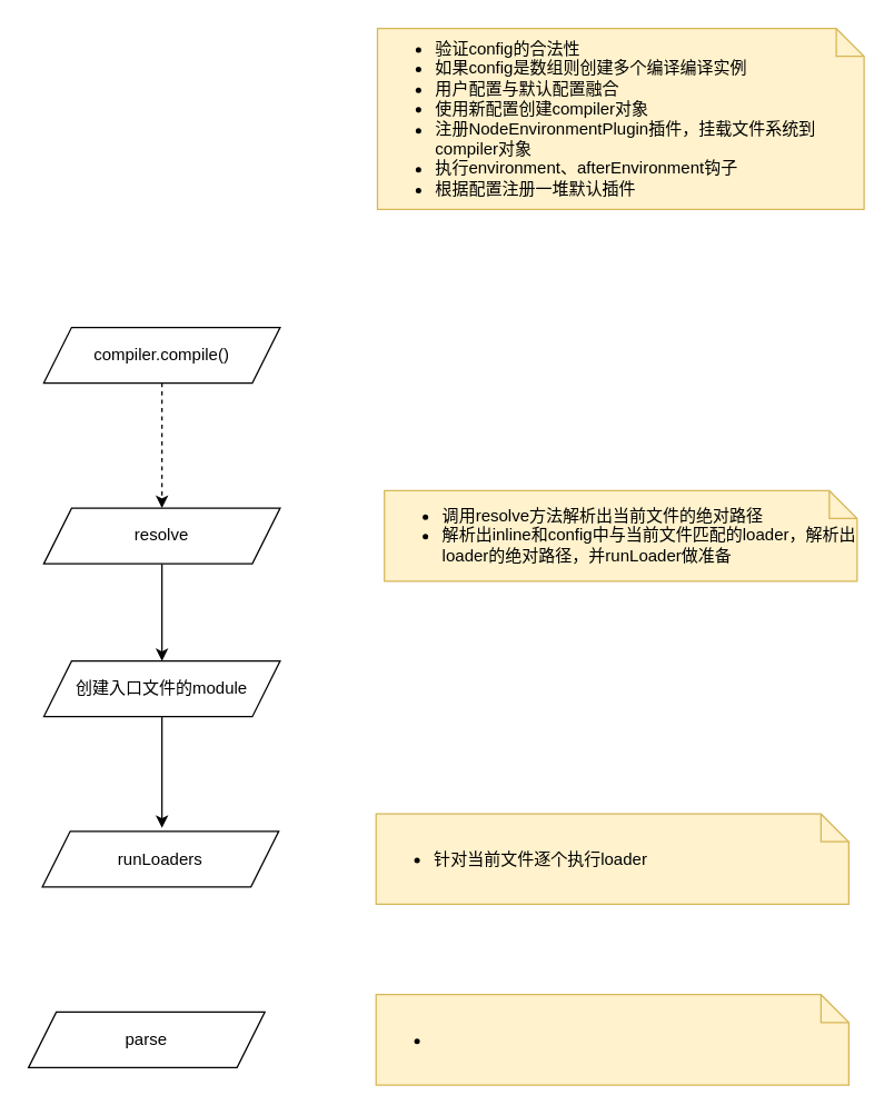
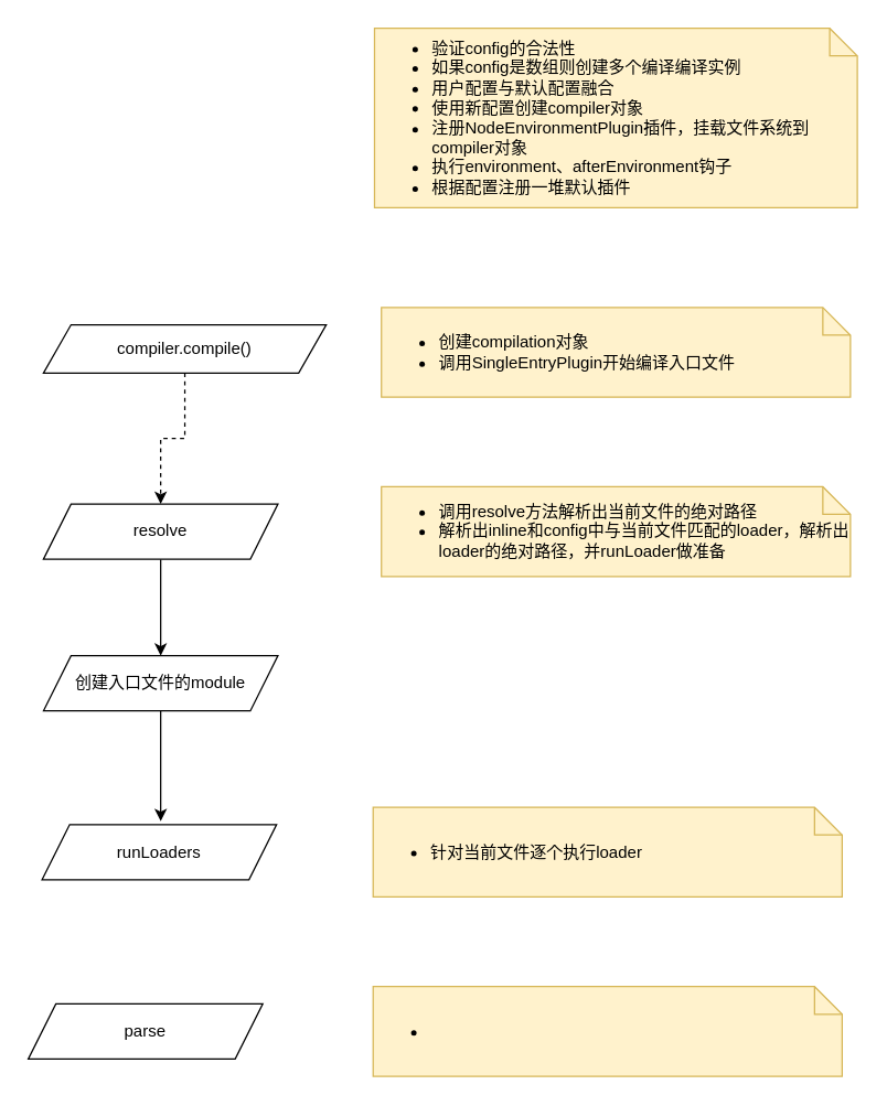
  <mxCell id="0" />
  <mxCell id="1" parent="0" />
  <mxCell id="2" value="&lt;ul&gt;&lt;li&gt;&lt;span&gt;验证config的合法性&lt;/span&gt;&lt;/li&gt;&lt;li&gt;&lt;span&gt;如果config是数组则创建多个编译编译实例&lt;/span&gt;&lt;/li&gt;&lt;li&gt;&lt;span&gt;用户配置与默认配置融合&lt;/span&gt;&lt;/li&gt;&lt;li&gt;&lt;span&gt;使用新配置创建compiler对象&lt;/span&gt;&lt;/li&gt;&lt;li&gt;注册NodeEnvironmentPlugin插件，挂载文件系统到compiler对象&lt;/li&gt;&lt;li&gt;执行environment、afterEnvironment钩子&lt;/li&gt;&lt;li&gt;根据配置注册一堆默认插件&lt;/li&gt;&lt;/ul&gt;" style="shape=note;size=20;whiteSpace=wrap;html=1;fillColor=#fff2cc;strokeColor=#d6b656;align=left;" vertex="1" parent="1"><mxGeometry x="271" y="20" width="350" height="130" as="geometry" /></mxCell>
  <mxCell id="3" style="edgeStyle=orthogonalEdgeStyle;rounded=0;orthogonalLoop=1;jettySize=auto;html=1;entryX=0.5;entryY=0;entryDx=0;entryDy=0;dashed=1;" edge="1" parent="1" source="4" target="7"><mxGeometry relative="1" as="geometry" /></mxCell>
- <mxCell id="4" value="compiler.compile()" style="shape=parallelogram;perimeter=parallelogramPerimeter;whiteSpace=wrap;html=1;fixedSize=1;" vertex="1" parent="1"><mxGeometry x="31" y="235" width="170" height="40" as="geometry" /></mxCell>
+ <mxCell id="4" value="compiler.compile()" style="shape=parallelogram;perimeter=parallelogramPerimeter;whiteSpace=wrap;html=1;fixedSize=1;" vertex="1" parent="1"><mxGeometry x="31" y="235" width="205" height="35" as="geometry" /></mxCell>
+ <mxCell id="5" value="&lt;ul&gt;&lt;li&gt;创建compilation对象&lt;/li&gt;&lt;li&gt;调用SingleEntryPlugin开始编译入口文件&lt;/li&gt;&lt;/ul&gt;" style="shape=note;size=20;whiteSpace=wrap;html=1;fillColor=#fff2cc;strokeColor=#d6b656;align=left;" vertex="1" parent="1"><mxGeometry x="276" y="222.5" width="340" height="65" as="geometry" /></mxCell>
  <mxCell id="6" style="edgeStyle=orthogonalEdgeStyle;rounded=0;orthogonalLoop=1;jettySize=auto;html=1;entryX=0.5;entryY=0;entryDx=0;entryDy=0;" edge="1" parent="1" source="7" target="14"><mxGeometry relative="1" as="geometry" /></mxCell>
  <mxCell id="7" value="resolve" style="shape=parallelogram;perimeter=parallelogramPerimeter;whiteSpace=wrap;html=1;fixedSize=1;" vertex="1" parent="1"><mxGeometry x="31" y="365" width="170" height="40" as="geometry" /></mxCell>
  <mxCell id="8" value="&lt;ul&gt;&lt;li&gt;调用resolve方法解析出当前文件的绝对路径&lt;/li&gt;&lt;li&gt;解析出inline和config中与当前文件匹配的loader，解析出loader的绝对路径，并runLoader做准备&lt;/li&gt;&lt;/ul&gt;" style="shape=note;size=20;whiteSpace=wrap;html=1;fillColor=#fff2cc;strokeColor=#d6b656;align=left;" vertex="1" parent="1"><mxGeometry x="276" y="352.5" width="340" height="65" as="geometry" /></mxCell>
  <mxCell id="9" value="runLoaders" style="shape=parallelogram;perimeter=parallelogramPerimeter;whiteSpace=wrap;html=1;fixedSize=1;" vertex="1" parent="1"><mxGeometry x="30" y="597.5" width="170" height="40" as="geometry" /></mxCell>
  <mxCell id="10" value="&lt;ul&gt;&lt;li&gt;针对当前文件逐个执行loader&lt;/li&gt;&lt;/ul&gt;" style="shape=note;size=20;whiteSpace=wrap;html=1;fillColor=#fff2cc;strokeColor=#d6b656;align=left;" vertex="1" parent="1"><mxGeometry x="270" y="585" width="340" height="65" as="geometry" /></mxCell>
  <mxCell id="11" value="parse" style="shape=parallelogram;perimeter=parallelogramPerimeter;whiteSpace=wrap;html=1;fixedSize=1;" vertex="1" parent="1"><mxGeometry x="20" y="727.5" width="170" height="40" as="geometry" /></mxCell>
  <mxCell id="12" value="&lt;ul&gt;&lt;li&gt;&lt;br&gt;&lt;/li&gt;&lt;/ul&gt;" style="shape=note;size=20;whiteSpace=wrap;html=1;fillColor=#fff2cc;strokeColor=#d6b656;align=left;" vertex="1" parent="1"><mxGeometry x="270" y="715" width="340" height="65" as="geometry" /></mxCell>
  <mxCell id="13" style="edgeStyle=orthogonalEdgeStyle;rounded=0;orthogonalLoop=1;jettySize=auto;html=1;" edge="1" parent="1" source="14"><mxGeometry relative="1" as="geometry"><mxPoint x="116" y="595" as="targetPoint" /></mxGeometry></mxCell>
  <mxCell id="14" value="创建入口文件的module" style="shape=parallelogram;perimeter=parallelogramPerimeter;whiteSpace=wrap;html=1;fixedSize=1;" vertex="1" parent="1"><mxGeometry x="31" y="475" width="170" height="40" as="geometry" /></mxCell>
